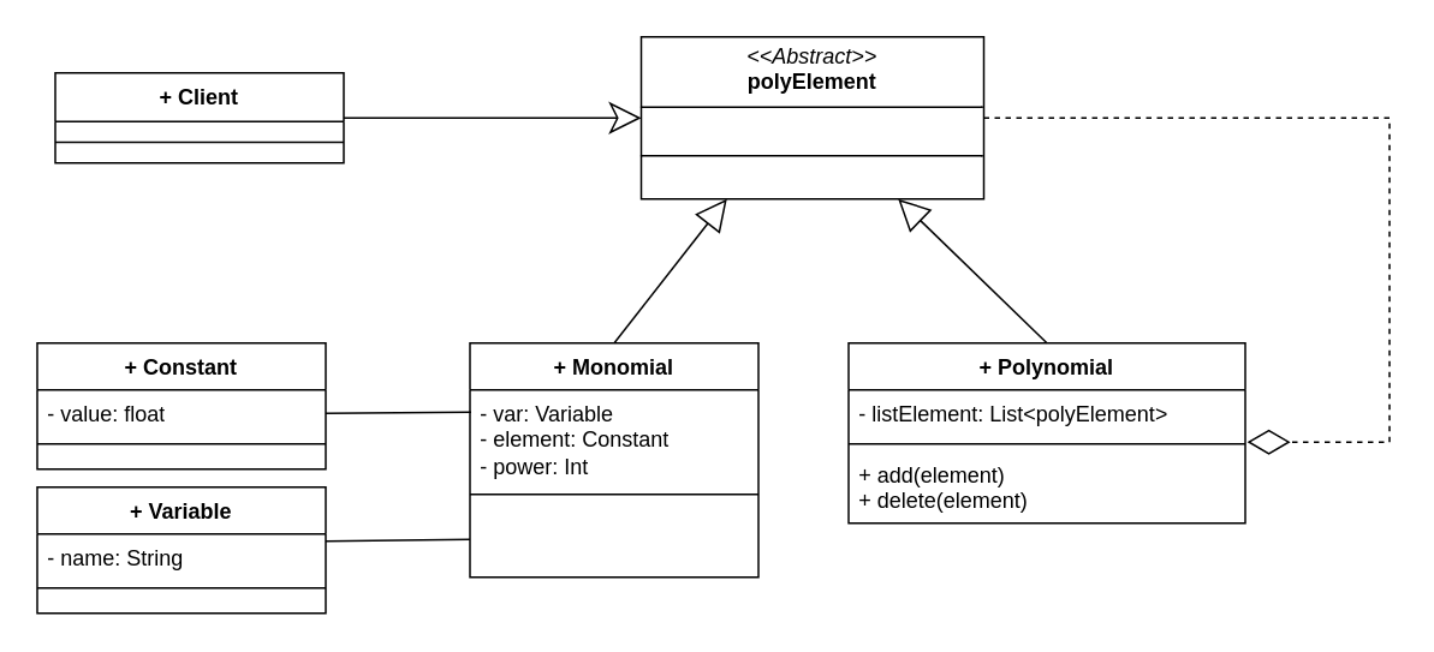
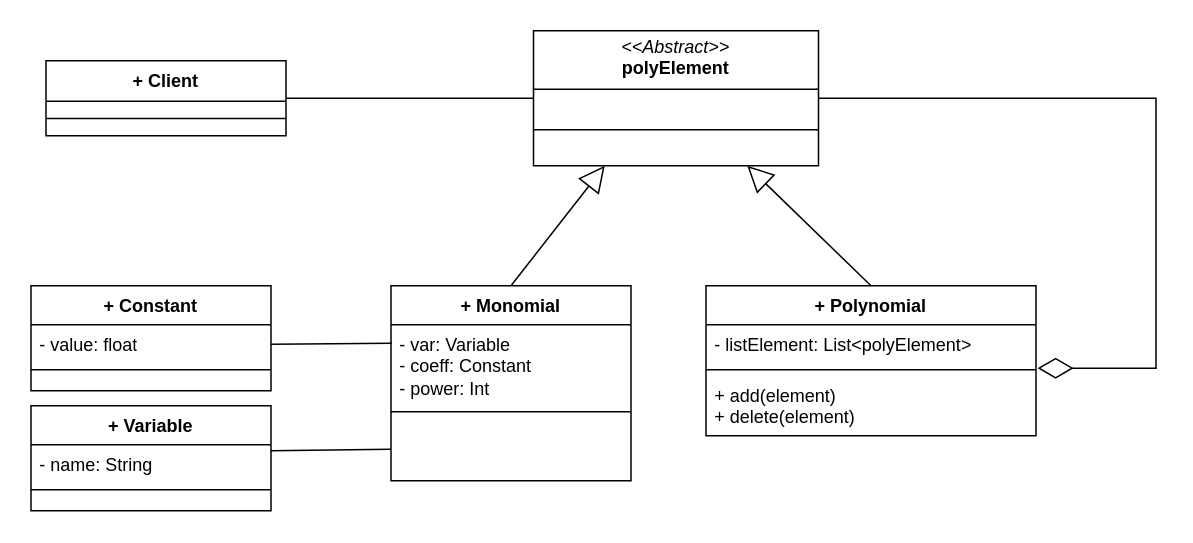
  <mxCell id="0" />
  <mxCell id="1" parent="0" />
- <mxCell id="2" style="edgeStyle=orthogonalEdgeStyle;rounded=0;orthogonalLoop=1;jettySize=auto;html=1;entryX=1.005;entryY=1.114;entryDx=0;entryDy=0;entryPerimeter=0;endArrow=diamondThin;endFill=0;endSize=21;dashed=1;" parent="1" source="3" target="17" edge="1"><mxGeometry relative="1" as="geometry"><mxPoint x="770" y="240" as="targetPoint" /><Array as="points"><mxPoint x="770" y="65" /><mxPoint x="770" y="245" /></Array></mxGeometry></mxCell>
+ <mxCell id="2" style="edgeStyle=orthogonalEdgeStyle;rounded=0;orthogonalLoop=1;jettySize=auto;html=1;entryX=1.005;entryY=1.114;entryDx=0;entryDy=0;entryPerimeter=0;endArrow=diamondThin;endFill=0;endSize=21;" parent="1" source="3" target="17" edge="1"><mxGeometry relative="1" as="geometry"><mxPoint x="770" y="240" as="targetPoint" /><Array as="points"><mxPoint x="770" y="65" /><mxPoint x="770" y="245" /></Array></mxGeometry></mxCell>
  <mxCell id="3" value="&lt;p style=&quot;margin:0px;margin-top:4px;text-align:center;&quot;&gt;&lt;i&gt;&amp;lt;&amp;lt;Abstract&amp;gt;&amp;gt;&lt;/i&gt;&lt;br&gt;&lt;b&gt;polyElement&lt;/b&gt;&lt;/p&gt;&lt;hr size=&quot;1&quot; style=&quot;border-style:solid;&quot;&gt;&lt;p style=&quot;margin:0px;margin-left:4px;&quot;&gt;&amp;nbsp;&lt;/p&gt;&lt;hr size=&quot;1&quot; style=&quot;border-style:solid;&quot;&gt;&lt;p style=&quot;margin:0px;margin-left:4px;&quot;&gt;&amp;nbsp;&lt;/p&gt;" style="verticalAlign=top;align=left;overflow=fill;html=1;whiteSpace=wrap;fillColor=none;" parent="1" vertex="1"><mxGeometry x="355" y="20" width="190" height="90" as="geometry" /></mxCell>
  <mxCell id="4" value="+ Constant" style="swimlane;fontStyle=1;align=center;verticalAlign=top;childLayout=stackLayout;horizontal=1;startSize=26;horizontalStack=0;resizeParent=1;resizeParentMax=0;resizeLast=0;collapsible=1;marginBottom=0;whiteSpace=wrap;html=1;" parent="1" vertex="1"><mxGeometry x="20" y="190" width="160" height="70" as="geometry" /></mxCell>
  <mxCell id="5" value="- value: float" style="text;strokeColor=none;fillColor=none;align=left;verticalAlign=top;spacingLeft=4;spacingRight=4;overflow=hidden;rotatable=0;points=[[0,0.5],[1,0.5]];portConstraint=eastwest;whiteSpace=wrap;html=1;" parent="4" vertex="1"><mxGeometry y="26" width="160" height="26" as="geometry" /></mxCell>
  <mxCell id="6" value="" style="line;strokeWidth=1;fillColor=none;align=left;verticalAlign=middle;spacingTop=-1;spacingLeft=3;spacingRight=3;rotatable=0;labelPosition=right;points=[];portConstraint=eastwest;strokeColor=inherit;" parent="4" vertex="1"><mxGeometry y="52" width="160" height="8" as="geometry" /></mxCell>
  <mxCell id="7" value="&amp;nbsp;" style="text;strokeColor=none;fillColor=none;align=left;verticalAlign=top;spacingLeft=4;spacingRight=4;overflow=hidden;rotatable=0;points=[[0,0.5],[1,0.5]];portConstraint=eastwest;whiteSpace=wrap;html=1;" parent="4" vertex="1"><mxGeometry y="60" width="160" height="10" as="geometry" /></mxCell>
  <mxCell id="8" value="+ Variable" style="swimlane;fontStyle=1;align=center;verticalAlign=top;childLayout=stackLayout;horizontal=1;startSize=26;horizontalStack=0;resizeParent=1;resizeParentMax=0;resizeLast=0;collapsible=1;marginBottom=0;whiteSpace=wrap;html=1;" parent="1" vertex="1"><mxGeometry x="20" y="270" width="160" height="70" as="geometry" /></mxCell>
  <mxCell id="9" value="- name: String" style="text;strokeColor=none;fillColor=none;align=left;verticalAlign=top;spacingLeft=4;spacingRight=4;overflow=hidden;rotatable=0;points=[[0,0.5],[1,0.5]];portConstraint=eastwest;whiteSpace=wrap;html=1;" parent="8" vertex="1"><mxGeometry y="26" width="160" height="26" as="geometry" /></mxCell>
  <mxCell id="10" value="" style="line;strokeWidth=1;fillColor=none;align=left;verticalAlign=middle;spacingTop=-1;spacingLeft=3;spacingRight=3;rotatable=0;labelPosition=right;points=[];portConstraint=eastwest;strokeColor=inherit;" parent="8" vertex="1"><mxGeometry y="52" width="160" height="8" as="geometry" /></mxCell>
  <mxCell id="11" value="&amp;nbsp;" style="text;strokeColor=none;fillColor=none;align=left;verticalAlign=top;spacingLeft=4;spacingRight=4;overflow=hidden;rotatable=0;points=[[0,0.5],[1,0.5]];portConstraint=eastwest;whiteSpace=wrap;html=1;" parent="8" vertex="1"><mxGeometry y="60" width="160" height="10" as="geometry" /></mxCell>
  <mxCell id="12" value="+ Monomial" style="swimlane;fontStyle=1;align=center;verticalAlign=top;childLayout=stackLayout;horizontal=1;startSize=26;horizontalStack=0;resizeParent=1;resizeParentMax=0;resizeLast=0;collapsible=1;marginBottom=0;whiteSpace=wrap;html=1;" parent="1" vertex="1"><mxGeometry x="260" y="190" width="160" height="130" as="geometry" /></mxCell>
- <mxCell id="13" value="- var: Variable&lt;div&gt;- element: Constant&lt;/div&gt;&lt;div&gt;- power: Int&lt;/div&gt;" style="text;strokeColor=none;fillColor=none;align=left;verticalAlign=top;spacingLeft=4;spacingRight=4;overflow=hidden;rotatable=0;points=[[0,0.5],[1,0.5]];portConstraint=eastwest;whiteSpace=wrap;html=1;" parent="12" vertex="1"><mxGeometry y="26" width="160" height="54" as="geometry" /></mxCell>
+ <mxCell id="13" value="- var: Variable&lt;div&gt;- coeff: Constant&lt;/div&gt;&lt;div&gt;- power: Int&lt;/div&gt;" style="text;strokeColor=none;fillColor=none;align=left;verticalAlign=top;spacingLeft=4;spacingRight=4;overflow=hidden;rotatable=0;points=[[0,0.5],[1,0.5]];portConstraint=eastwest;whiteSpace=wrap;html=1;" parent="12" vertex="1"><mxGeometry y="26" width="160" height="54" as="geometry" /></mxCell>
  <mxCell id="14" value="" style="line;strokeWidth=1;fillColor=none;align=left;verticalAlign=middle;spacingTop=-1;spacingLeft=3;spacingRight=3;rotatable=0;labelPosition=right;points=[];portConstraint=eastwest;strokeColor=inherit;" parent="12" vertex="1"><mxGeometry y="80" width="160" height="8" as="geometry" /></mxCell>
  <mxCell id="15" value="&amp;nbsp;" style="text;strokeColor=none;fillColor=none;align=left;verticalAlign=top;spacingLeft=4;spacingRight=4;overflow=hidden;rotatable=0;points=[[0,0.5],[1,0.5]];portConstraint=eastwest;whiteSpace=wrap;html=1;" parent="12" vertex="1"><mxGeometry y="88" width="160" height="42" as="geometry" /></mxCell>
  <mxCell id="16" value="+ Polynomial" style="swimlane;fontStyle=1;align=center;verticalAlign=top;childLayout=stackLayout;horizontal=1;startSize=26;horizontalStack=0;resizeParent=1;resizeParentMax=0;resizeLast=0;collapsible=1;marginBottom=0;whiteSpace=wrap;html=1;" parent="1" vertex="1"><mxGeometry x="470" y="190" width="220" height="100" as="geometry" /></mxCell>
  <mxCell id="17" value="- listElement: List&amp;lt;&lt;span style=&quot;text-align: center;&quot;&gt;polyElement&lt;/span&gt;&lt;span style=&quot;background-color: transparent; color: light-dark(rgb(0, 0, 0), rgb(255, 255, 255));&quot;&gt;&amp;gt;&lt;/span&gt;" style="text;strokeColor=none;fillColor=none;align=left;verticalAlign=top;spacingLeft=4;spacingRight=4;overflow=hidden;rotatable=0;points=[[0,0.5],[1,0.5]];portConstraint=eastwest;whiteSpace=wrap;html=1;" parent="16" vertex="1"><mxGeometry y="26" width="220" height="26" as="geometry" /></mxCell>
  <mxCell id="18" value="" style="line;strokeWidth=1;fillColor=none;align=left;verticalAlign=middle;spacingTop=-1;spacingLeft=3;spacingRight=3;rotatable=0;labelPosition=right;points=[];portConstraint=eastwest;strokeColor=inherit;" parent="16" vertex="1"><mxGeometry y="52" width="220" height="8" as="geometry" /></mxCell>
  <mxCell id="19" value="+ add(element)&lt;div&gt;+ delete(element)&lt;/div&gt;" style="text;strokeColor=none;fillColor=none;align=left;verticalAlign=top;spacingLeft=4;spacingRight=4;overflow=hidden;rotatable=0;points=[[0,0.5],[1,0.5]];portConstraint=eastwest;whiteSpace=wrap;html=1;" parent="16" vertex="1"><mxGeometry y="60" width="220" height="40" as="geometry" /></mxCell>
  <mxCell id="20" value="+ Client" style="swimlane;fontStyle=1;align=center;verticalAlign=top;childLayout=stackLayout;horizontal=1;startSize=27;horizontalStack=0;resizeParent=1;resizeParentMax=0;resizeLast=0;collapsible=1;marginBottom=0;whiteSpace=wrap;html=1;fillColor=none;" parent="1" vertex="1"><mxGeometry x="30" y="40" width="160" height="50" as="geometry" /></mxCell>
  <mxCell id="21" value="" style="line;strokeWidth=1;fillColor=none;align=left;verticalAlign=middle;spacingTop=-1;spacingLeft=3;spacingRight=3;rotatable=0;labelPosition=right;points=[];portConstraint=eastwest;strokeColor=inherit;" parent="20" vertex="1"><mxGeometry y="27" width="160" height="23" as="geometry" /></mxCell>
  <mxCell id="22" value="" style="endArrow=block;endFill=0;endSize=15;html=1;rounded=0;exitX=0.5;exitY=0;exitDx=0;exitDy=0;entryX=0.25;entryY=1;entryDx=0;entryDy=0;" parent="1" source="12" target="3" edge="1"><mxGeometry width="160" relative="1" as="geometry"><mxPoint x="-130" y="140" as="sourcePoint" /><mxPoint x="38" y="70" as="targetPoint" /></mxGeometry></mxCell>
  <mxCell id="23" value="" style="endArrow=block;endFill=0;endSize=15;html=1;rounded=0;exitX=0.5;exitY=0;exitDx=0;exitDy=0;entryX=0.75;entryY=1;entryDx=0;entryDy=0;" parent="1" source="16" target="3" edge="1"><mxGeometry width="160" relative="1" as="geometry"><mxPoint x="438" y="200" as="sourcePoint" /><mxPoint x="350" y="120" as="targetPoint" /></mxGeometry></mxCell>
- <mxCell id="24" value="" style="endArrow=classic;endFill=0;endSize=15;html=1;rounded=0;exitX=1;exitY=0.5;exitDx=0;exitDy=0;entryX=0;entryY=0.5;entryDx=0;entryDy=0;startFill=0;" parent="1" source="20" target="3" edge="1"><mxGeometry width="160" relative="1" as="geometry"><mxPoint x="350" y="200" as="sourcePoint" /><mxPoint x="438" y="120" as="targetPoint" /></mxGeometry></mxCell>
+ <mxCell id="24" value="" style="endArrow=none;endFill=0;endSize=15;html=1;rounded=0;exitX=1;exitY=0.5;exitDx=0;exitDy=0;entryX=0;entryY=0.5;entryDx=0;entryDy=0;startFill=0;" parent="1" source="20" target="3" edge="1"><mxGeometry width="160" relative="1" as="geometry"><mxPoint x="350" y="200" as="sourcePoint" /><mxPoint x="438" y="120" as="targetPoint" /></mxGeometry></mxCell>
  <mxCell id="25" value="" style="endArrow=none;endFill=0;endSize=15;html=1;rounded=0;exitX=1;exitY=0.5;exitDx=0;exitDy=0;entryX=0.004;entryY=0.228;entryDx=0;entryDy=0;startFill=0;entryPerimeter=0;" parent="1" source="5" target="13" edge="1"><mxGeometry width="160" relative="1" as="geometry"><mxPoint x="200" y="75" as="sourcePoint" /><mxPoint x="390" y="75" as="targetPoint" /></mxGeometry></mxCell>
  <mxCell id="26" value="" style="endArrow=none;endFill=0;endSize=15;html=1;rounded=0;entryX=0;entryY=0.5;entryDx=0;entryDy=0;startFill=0;" parent="1" target="15" edge="1"><mxGeometry width="160" relative="1" as="geometry"><mxPoint x="180" y="300" as="sourcePoint" /><mxPoint x="271" y="238" as="targetPoint" /></mxGeometry></mxCell>
